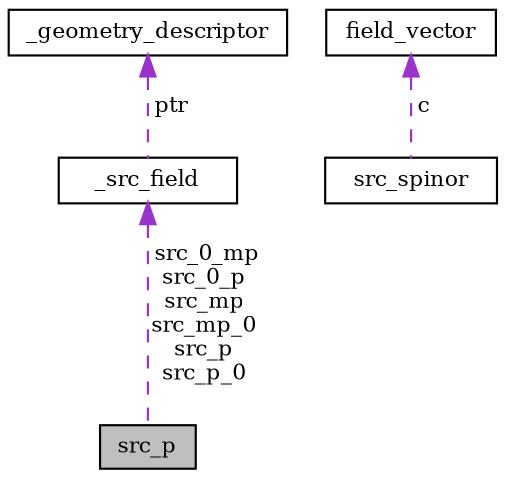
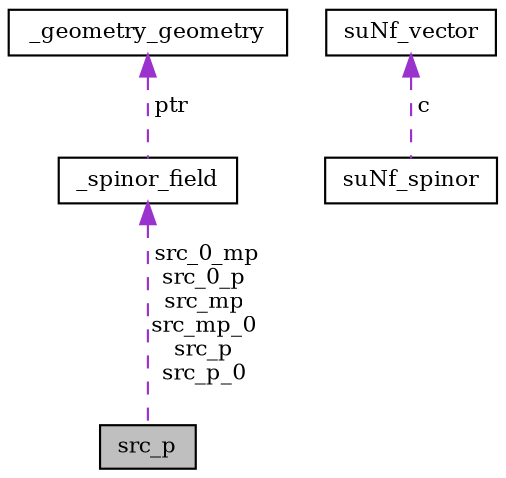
  digraph {
    fontname="DejaVu Serif"
    node [color=black fillcolor=white fontname="DejaVu Serif" fontsize=10 shape=record style=filled]
    edge [color=darkorchid3 dir=back fontname="DejaVu Serif" fontsize=10 labelfontname=Helvetica labelfontsize=10 style=dashed]
    n1 [fillcolor=grey75 fontcolor=black height=0.2 label=src_p width=0.4]
-   n2 [height=0.2 label=_src_field width=0.4]
-   n3 [height=0.2 label=_geometry_descriptor width=0.4]
-   n4 [height=0.2 label=src_spinor width=0.4]
-   n5 [height=0.2 label=field_vector width=0.4]
+   n2 [height=0.2 label=_spinor_field width=0.4]
+   n3 [height=0.2 label=_geometry_geometry width=0.4]
+   n4 [height=0.2 label=suNf_spinor width=0.4]
+   n5 [height=0.2 label=suNf_vector width=0.4]
    n2 -> n1 [label=" src_0_mp\nsrc_0_p\nsrc_mp\nsrc_mp_0\nsrc_p\nsrc_p_0"]
    n3 -> n2 [label=" ptr"]
    n5 -> n4 [label=" c"]
  }
